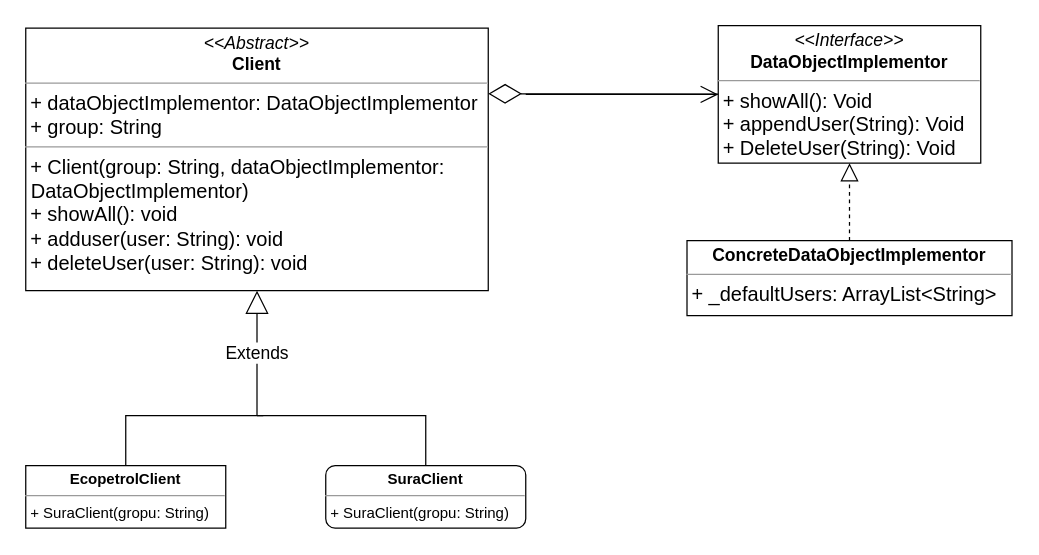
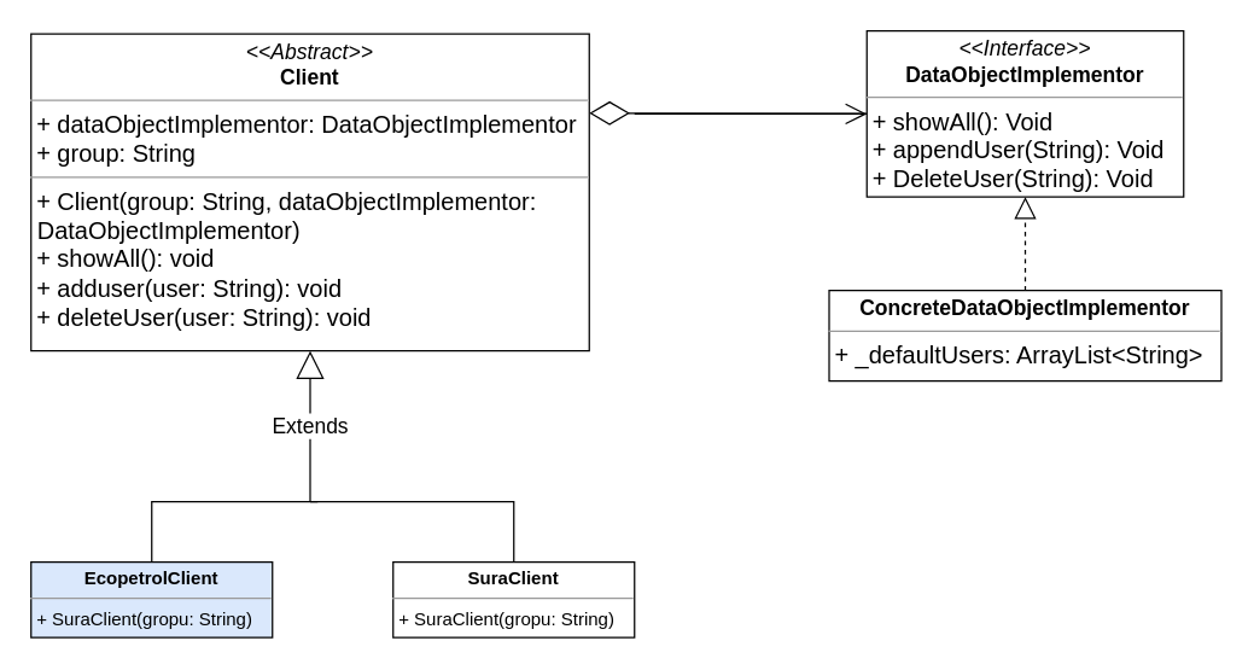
  <mxCell id="0" />
  <mxCell id="1" parent="0" />
  <mxCell id="2" value="&lt;p style=&quot;margin:0px;margin-top:4px;text-align:center;&quot;&gt;&lt;font style=&quot;font-size: 14px;&quot;&gt;&lt;i&gt;&amp;lt;&amp;lt;Abstract&amp;gt;&amp;gt;&lt;/i&gt;&lt;br&gt;&lt;b&gt;Client&lt;/b&gt;&lt;/font&gt;&lt;/p&gt;&lt;hr size=&quot;1&quot;&gt;&lt;p style=&quot;margin:0px;margin-left:4px;&quot;&gt;&lt;font size=&quot;3&quot;&gt;+ dataObjectImplementor:&amp;nbsp;&lt;span style=&quot;text-align: center;&quot;&gt;DataObjectImplementor&lt;/span&gt;&lt;br&gt;+ group: String&lt;/font&gt;&lt;/p&gt;&lt;hr size=&quot;1&quot;&gt;&lt;p style=&quot;margin:0px;margin-left:4px;&quot;&gt;&lt;font size=&quot;3&quot;&gt;+ Client(group: String, dataObjectImplementor:&amp;nbsp;&lt;/font&gt;&lt;/p&gt;&lt;font size=&quot;3&quot;&gt;&lt;span style=&quot;text-align: center;&quot;&gt;&lt;span style=&quot;white-space: pre;&quot;&gt; &lt;/span&gt;DataObjectImplementor&lt;/span&gt;&lt;span style=&quot;background-color: initial;&quot;&gt;)&lt;/span&gt;&lt;span style=&quot;text-align: center;&quot;&gt;&lt;br&gt;&lt;/span&gt;&lt;/font&gt;&lt;p style=&quot;margin:0px;margin-left:4px;&quot;&gt;&lt;font size=&quot;3&quot;&gt;+ showAll(): void&lt;br&gt;+ adduser(user: String): void&lt;/font&gt;&lt;/p&gt;&lt;p style=&quot;margin:0px;margin-left:4px;&quot;&gt;&lt;font size=&quot;3&quot;&gt;+ deleteUser(user: String): void&lt;/font&gt;&lt;/p&gt;" style="verticalAlign=top;align=left;overflow=fill;fontSize=12;fontFamily=Helvetica;html=1;" vertex="1" parent="1"><mxGeometry x="20" y="22" width="370" height="210" as="geometry" /></mxCell>
  <mxCell id="3" value="&lt;p style=&quot;margin:0px;margin-top:4px;text-align:center;&quot;&gt;&lt;font style=&quot;font-size: 14px;&quot;&gt;&lt;i&gt;&amp;lt;&amp;lt;Interface&amp;gt;&amp;gt;&lt;/i&gt;&lt;br&gt;&lt;b&gt;DataObjectImplementor&lt;/b&gt;&lt;/font&gt;&lt;/p&gt;&lt;hr size=&quot;1&quot;&gt;&lt;p style=&quot;margin:0px;margin-left:4px;&quot;&gt;&lt;font size=&quot;3&quot;&gt;+ showAll(): Void&lt;br&gt;&lt;/font&gt;&lt;/p&gt;&lt;p style=&quot;margin:0px;margin-left:4px;&quot;&gt;&lt;font size=&quot;3&quot;&gt;+ appendUser(String): Void&lt;br&gt;+ DeleteUser(String): Void&lt;/font&gt;&lt;/p&gt;" style="verticalAlign=top;align=left;overflow=fill;fontSize=12;fontFamily=Helvetica;html=1;" vertex="1" parent="1"><mxGeometry x="574" y="20" width="210" height="110" as="geometry" /></mxCell>
  <mxCell id="4" value="Extends" style="endArrow=block;endSize=16;endFill=0;html=1;rounded=0;fontSize=14;entryX=0.5;entryY=1;entryDx=0;entryDy=0;" edge="1" parent="1" target="2"><mxGeometry width="160" relative="1" as="geometry"><mxPoint x="205" y="332" as="sourcePoint" /><mxPoint x="470" y="292" as="targetPoint" /></mxGeometry></mxCell>
- <mxCell id="5" value="&lt;p style=&quot;margin:0px;margin-top:4px;text-align:center;&quot;&gt;&lt;b&gt;SuraClient&lt;/b&gt;&lt;/p&gt;&lt;hr size=&quot;1&quot;&gt;&lt;p style=&quot;margin:0px;margin-left:4px;&quot;&gt;&lt;/p&gt;&lt;p style=&quot;margin:0px;margin-left:4px;&quot;&gt;+ SuraClient(gropu: String)&lt;/p&gt;" style="verticalAlign=top;align=left;overflow=fill;fontSize=12;fontFamily=Helvetica;html=1;rounded=1;" vertex="1" parent="1"><mxGeometry x="260" y="372" width="160" height="50" as="geometry" /></mxCell>
- <mxCell id="6" value="&lt;p style=&quot;margin:0px;margin-top:4px;text-align:center;&quot;&gt;&lt;b&gt;EcopetrolClient&lt;/b&gt;&lt;/p&gt;&lt;hr size=&quot;1&quot;&gt;&lt;p style=&quot;margin:0px;margin-left:4px;&quot;&gt;&lt;/p&gt;&lt;p style=&quot;margin:0px;margin-left:4px;&quot;&gt;+ SuraClient(gropu: String)&lt;/p&gt;" style="verticalAlign=top;align=left;overflow=fill;fontSize=12;fontFamily=Helvetica;html=1;" vertex="1" parent="1"><mxGeometry x="20" y="372" width="160" height="50" as="geometry" /></mxCell>
+ <mxCell id="5" value="&lt;p style=&quot;margin:0px;margin-top:4px;text-align:center;&quot;&gt;&lt;b&gt;SuraClient&lt;/b&gt;&lt;/p&gt;&lt;hr size=&quot;1&quot;&gt;&lt;p style=&quot;margin:0px;margin-left:4px;&quot;&gt;&lt;/p&gt;&lt;p style=&quot;margin:0px;margin-left:4px;&quot;&gt;+ SuraClient(gropu: String)&lt;/p&gt;" style="verticalAlign=top;align=left;overflow=fill;fontSize=12;fontFamily=Helvetica;html=1;" vertex="1" parent="1"><mxGeometry x="260" y="372" width="160" height="50" as="geometry" /></mxCell>
+ <mxCell id="6" value="&lt;p style=&quot;margin:0px;margin-top:4px;text-align:center;&quot;&gt;&lt;b&gt;EcopetrolClient&lt;/b&gt;&lt;/p&gt;&lt;hr size=&quot;1&quot;&gt;&lt;p style=&quot;margin:0px;margin-left:4px;&quot;&gt;&lt;/p&gt;&lt;p style=&quot;margin:0px;margin-left:4px;&quot;&gt;+ SuraClient(gropu: String)&lt;/p&gt;" style="verticalAlign=top;align=left;overflow=fill;fontSize=12;fontFamily=Helvetica;html=1;fillColor=#dae8fc;" vertex="1" parent="1"><mxGeometry x="20" y="372" width="160" height="50" as="geometry" /></mxCell>
  <mxCell id="7" value="" style="endArrow=none;html=1;rounded=0;fontSize=14;entryX=0.5;entryY=0;entryDx=0;entryDy=0;" edge="1" parent="1" target="5"><mxGeometry width="50" height="50" relative="1" as="geometry"><mxPoint x="205" y="332" as="sourcePoint" /><mxPoint x="420" y="262" as="targetPoint" /><Array as="points"><mxPoint x="340" y="332" /></Array></mxGeometry></mxCell>
  <mxCell id="8" value="" style="endArrow=none;html=1;rounded=0;fontSize=14;entryX=0.5;entryY=0;entryDx=0;entryDy=0;" edge="1" parent="1" target="6"><mxGeometry width="50" height="50" relative="1" as="geometry"><mxPoint x="210" y="332" as="sourcePoint" /><mxPoint x="350" y="382" as="targetPoint" /><Array as="points"><mxPoint x="110" y="332" /><mxPoint x="100" y="332" /></Array></mxGeometry></mxCell>
  <mxCell id="9" value="" style="endArrow=open;endFill=1;endSize=12;html=1;rounded=0;fontSize=14;entryX=0;entryY=0.5;entryDx=0;entryDy=0;" edge="1" parent="1" target="3"><mxGeometry width="160" relative="1" as="geometry"><mxPoint x="420" y="75" as="sourcePoint" /><mxPoint x="570" y="75" as="targetPoint" /></mxGeometry></mxCell>
  <mxCell id="10" value="" style="endArrow=diamondThin;endFill=0;endSize=24;html=1;rounded=0;fontSize=14;entryX=1;entryY=0.25;entryDx=0;entryDy=0;" edge="1" parent="1" source="3" target="2"><mxGeometry width="160" relative="1" as="geometry"><mxPoint x="490" y="75" as="sourcePoint" /><mxPoint x="430" y="82" as="targetPoint" /></mxGeometry></mxCell>
  <mxCell id="11" value="" style="endArrow=block;dashed=1;endFill=0;endSize=12;html=1;rounded=0;fontSize=14;exitX=0.5;exitY=0;exitDx=0;exitDy=0;entryX=0.5;entryY=1;entryDx=0;entryDy=0;" edge="1" parent="1" source="12" target="3"><mxGeometry width="160" relative="1" as="geometry"><mxPoint x="675" y="202" as="sourcePoint" /><mxPoint x="684" y="152" as="targetPoint" /></mxGeometry></mxCell>
  <mxCell id="12" value="&lt;p style=&quot;margin: 4px 0px 0px; text-align: center;&quot;&gt;&lt;font style=&quot;font-size: 14px;&quot;&gt;&lt;b&gt;ConcreteDataObjectImplementor&lt;/b&gt;&lt;/font&gt;&lt;/p&gt;&lt;hr size=&quot;1&quot;&gt;&lt;p style=&quot;margin: 0px 0px 0px 4px;&quot;&gt;&lt;font size=&quot;3&quot;&gt;+ _defaultUsers: ArrayList&amp;lt;String&amp;gt;&lt;/font&gt;&lt;/p&gt;&lt;p style=&quot;margin: 0px 0px 0px 4px;&quot;&gt;&lt;br&gt;&lt;/p&gt;" style="verticalAlign=top;align=left;overflow=fill;fontSize=12;fontFamily=Helvetica;html=1;" vertex="1" parent="1"><mxGeometry x="549" y="192" width="260" height="60" as="geometry" /></mxCell>
